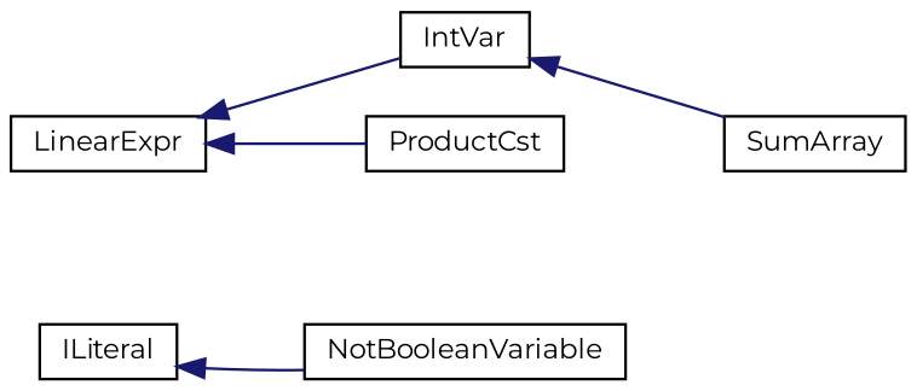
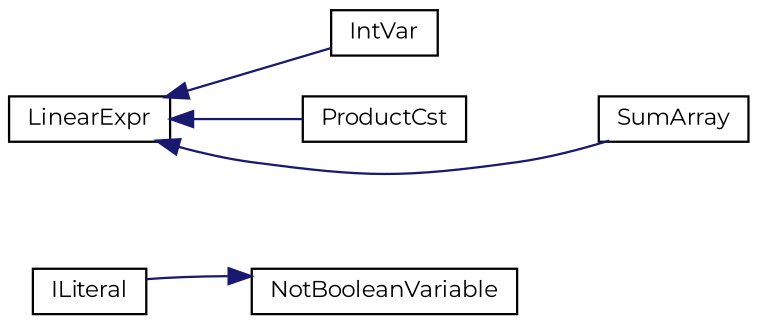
  digraph {
    fontname=Montserrat
    rankdir=LR
    node [color=black fillcolor=white fontname=Montserrat fontsize=10 shape=record style=filled]
    edge [color=midnightblue dir=back fontname=Montserrat fontsize=10 labelfontname=Helvetica labelfontsize=10 style=solid]
    n1 [height=0.2 label=ILiteral width=0.4]
    n2 [height=0.2 label=NotBooleanVariable width=0.4]
    n3 [height=0.2 label=IntVar width=0.4]
    n4 [height=0.2 label=LinearExpr width=0.4]
    n5 [height=0.2 label=ProductCst width=0.4]
    n6 [height=0.2 label=SumArray width=0.4]
-   n1 -> n2
+   n2 -> n1
    n4 -> n3
    n4 -> n5
-   n3 -> n6
+   n4 -> n6
  }
